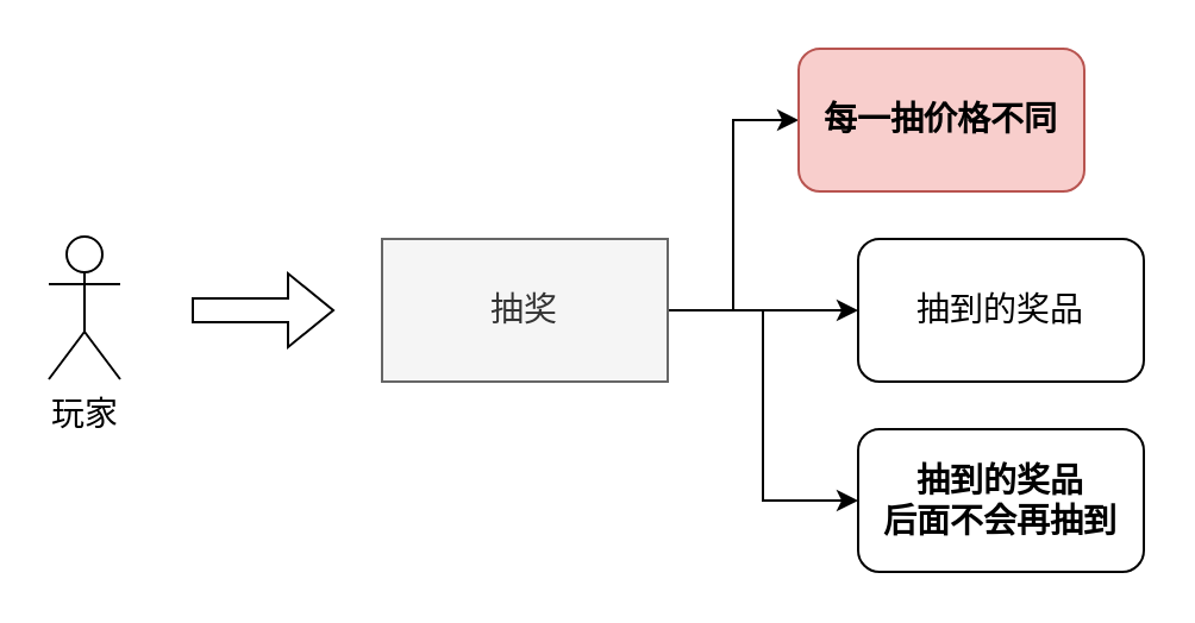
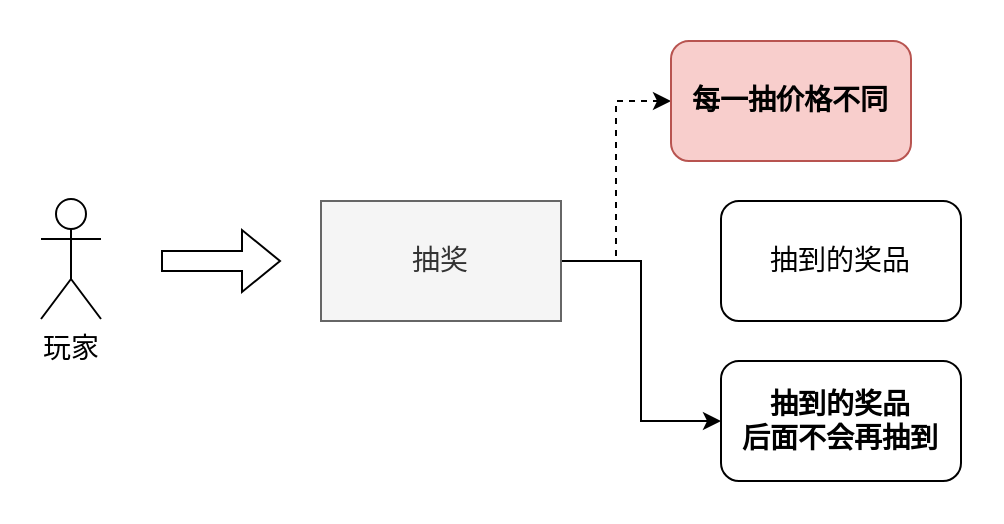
  <mxCell id="0" />
  <mxCell id="1" parent="0" />
  <mxCell id="2" value="玩家" style="shape=umlActor;verticalLabelPosition=bottom;verticalAlign=top;html=1;outlineConnect=0;fontSize=14;" vertex="1" parent="1"><mxGeometry x="20" y="99" width="30" height="60" as="geometry" /></mxCell>
- <mxCell id="3" style="edgeStyle=orthogonalEdgeStyle;rounded=0;orthogonalLoop=1;jettySize=auto;html=1;entryX=0;entryY=0.5;entryDx=0;entryDy=0;fontSize=14;" edge="1" parent="1" source="6" target="8"><mxGeometry relative="1" as="geometry" /></mxCell>
- <mxCell id="4" style="edgeStyle=orthogonalEdgeStyle;rounded=0;orthogonalLoop=1;jettySize=auto;html=1;entryX=0;entryY=0.5;entryDx=0;entryDy=0;fontSize=14;" edge="1" parent="1" source="6" target="9"><mxGeometry relative="1" as="geometry" /></mxCell>
+ <mxCell id="3" style="edgeStyle=orthogonalEdgeStyle;rounded=0;orthogonalLoop=1;jettySize=auto;html=1;entryX=0;entryY=0.5;entryDx=0;entryDy=0;fontSize=14;dashed=1;" edge="1" parent="1" source="6" target="8"><mxGeometry relative="1" as="geometry" /></mxCell>
  <mxCell id="5" style="edgeStyle=orthogonalEdgeStyle;rounded=0;orthogonalLoop=1;jettySize=auto;html=1;entryX=0;entryY=0.5;entryDx=0;entryDy=0;fontSize=14;" edge="1" parent="1" source="6" target="10"><mxGeometry relative="1" as="geometry" /></mxCell>
  <mxCell id="6" value="抽奖" style="rounded=0;whiteSpace=wrap;html=1;fontSize=14;fillColor=#f5f5f5;fontColor=#333333;strokeColor=#666666;" vertex="1" parent="1"><mxGeometry x="160" y="100" width="120" height="60" as="geometry" /></mxCell>
  <mxCell id="7" value="" style="shape=flexArrow;endArrow=classic;html=1;rounded=0;fontSize=14;" edge="1" parent="1"><mxGeometry width="50" height="50" relative="1" as="geometry"><mxPoint x="80" y="130" as="sourcePoint" /><mxPoint x="140" y="130" as="targetPoint" /></mxGeometry></mxCell>
  <mxCell id="8" value="每一抽价格不同" style="rounded=1;whiteSpace=wrap;html=1;fontSize=14;fontStyle=1;fillColor=#f8cecc;strokeColor=#b85450;" vertex="1" parent="1"><mxGeometry x="335" y="20" width="120" height="60" as="geometry" /></mxCell>
  <mxCell id="9" value="抽到的奖品" style="rounded=1;whiteSpace=wrap;html=1;fontSize=14;" vertex="1" parent="1"><mxGeometry x="360" y="100" width="120" height="60" as="geometry" /></mxCell>
  <mxCell id="10" value="抽到的奖品&lt;br&gt;后面不会再抽到" style="rounded=1;whiteSpace=wrap;html=1;fontSize=14;fontStyle=1" vertex="1" parent="1"><mxGeometry x="360" y="180" width="120" height="60" as="geometry" /></mxCell>
